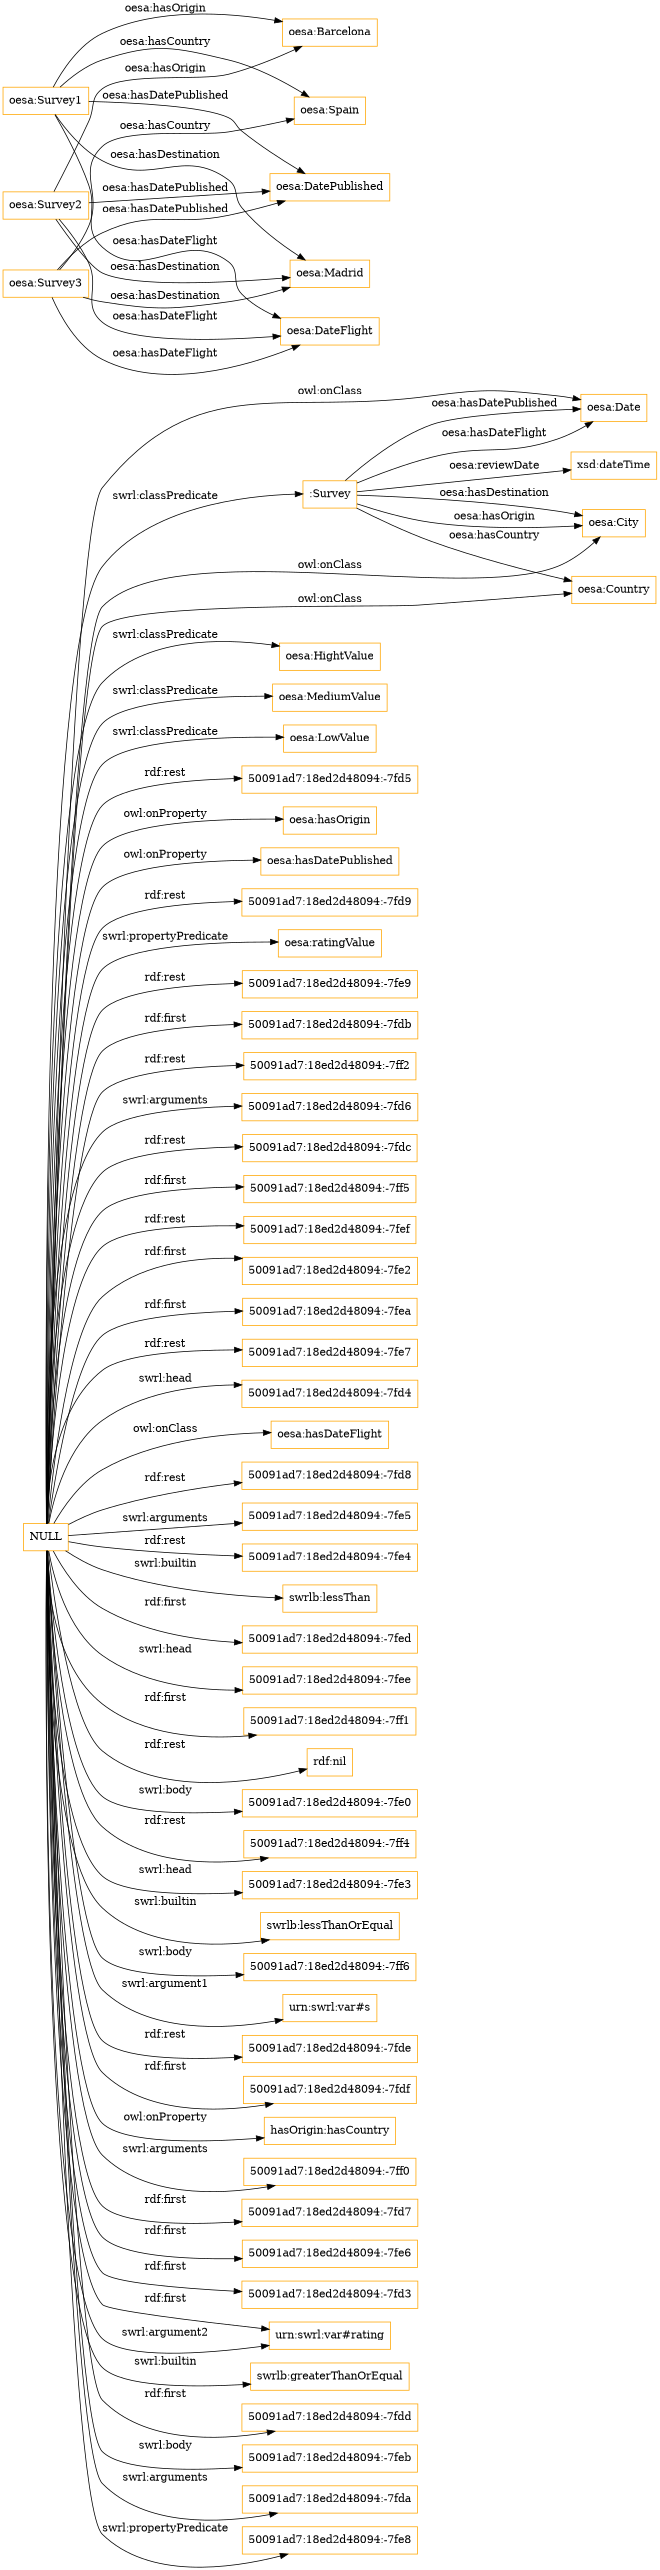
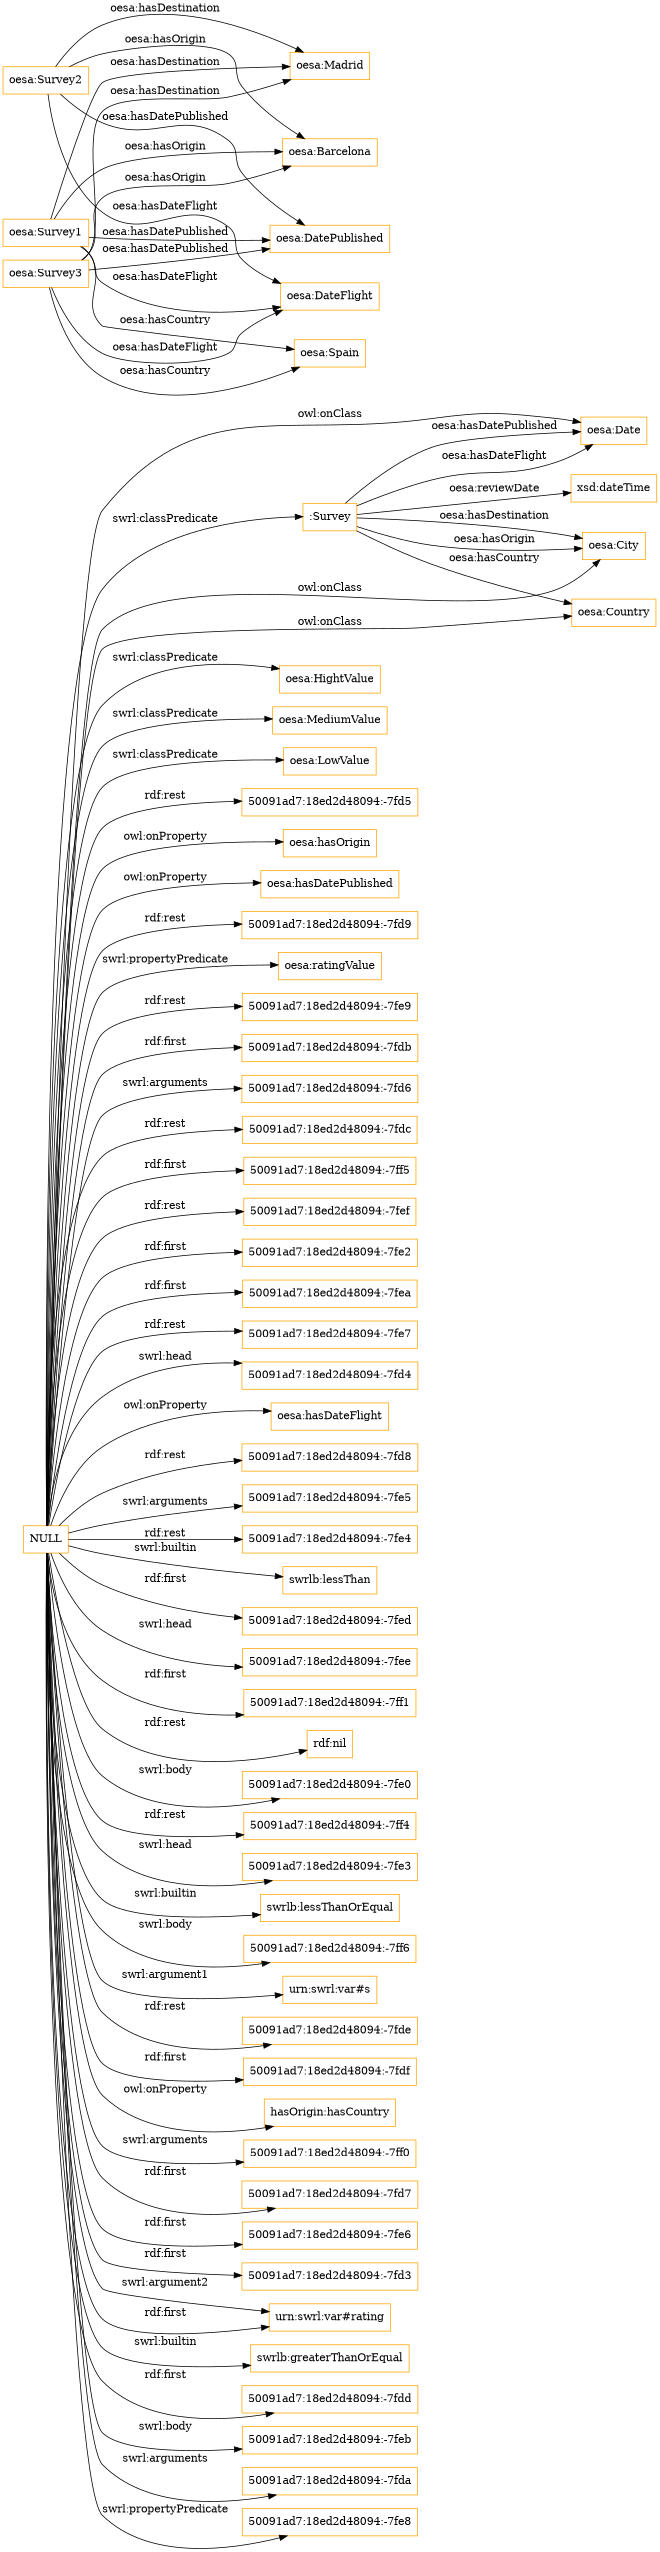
  digraph {
    rankdir=LR
    node [color=orange shape=rectangle]
    ":Survey"
    "oesa:City"
    "oesa:Country"
    "oesa:Date"
    "xsd:dateTime"
    "oesa:Survey2"
    "oesa:DatePublished"
    "oesa:Barcelona"
    "oesa:DateFlight"
    "oesa:Madrid"
    "oesa:Survey3"
    "oesa:Spain"
    NULL
    "oesa:HightValue"
    "oesa:MediumValue"
    "oesa:LowValue"
    "50091ad7:18ed2d48094:-7fd5"
    "oesa:hasOrigin"
    "oesa:hasDatePublished"
    "50091ad7:18ed2d48094:-7fd9"
    "oesa:ratingValue"
    "50091ad7:18ed2d48094:-7fe9"
    "50091ad7:18ed2d48094:-7fdb"
-   "50091ad7:18ed2d48094:-7ff2"
    "50091ad7:18ed2d48094:-7fd6"
    "50091ad7:18ed2d48094:-7fdc"
    "50091ad7:18ed2d48094:-7ff5"
    "50091ad7:18ed2d48094:-7fef"
    "50091ad7:18ed2d48094:-7fe2"
    "50091ad7:18ed2d48094:-7fea"
    "50091ad7:18ed2d48094:-7fe7"
    "50091ad7:18ed2d48094:-7fd4"
    "oesa:hasDateFlight"
    "50091ad7:18ed2d48094:-7fd8"
    "50091ad7:18ed2d48094:-7fe5"
    "50091ad7:18ed2d48094:-7fe4"
    "swrlb:lessThan"
    "50091ad7:18ed2d48094:-7fed"
    "50091ad7:18ed2d48094:-7fee"
    "50091ad7:18ed2d48094:-7ff1"
    "rdf:nil"
    "50091ad7:18ed2d48094:-7fe0"
    "50091ad7:18ed2d48094:-7ff4"
    "50091ad7:18ed2d48094:-7fe3"
    "swrlb:lessThanOrEqual"
    "50091ad7:18ed2d48094:-7ff6"
    "urn:swrl:var#s"
    "50091ad7:18ed2d48094:-7fde"
    "50091ad7:18ed2d48094:-7fdf"
    n50 [label="hasOrigin:hasCountry"]
    "50091ad7:18ed2d48094:-7ff0"
    "50091ad7:18ed2d48094:-7fd7"
    "50091ad7:18ed2d48094:-7fe6"
    "50091ad7:18ed2d48094:-7fd3"
    "urn:swrl:var#rating"
    "swrlb:greaterThanOrEqual"
    "50091ad7:18ed2d48094:-7fdd"
    "50091ad7:18ed2d48094:-7feb"
    "50091ad7:18ed2d48094:-7fda"
    "50091ad7:18ed2d48094:-7fe8"
    "oesa:Survey1"
    ":Survey" -> "oesa:City" [label="oesa:hasOrigin"]
    ":Survey" -> "oesa:City" [label="oesa:hasDestination"]
    ":Survey" -> "oesa:Country" [label="oesa:hasCountry"]
    ":Survey" -> "oesa:Date" [label="oesa:hasDatePublished"]
    ":Survey" -> "oesa:Date" [label="oesa:hasDateFlight"]
    ":Survey" -> "xsd:dateTime" [label="oesa:reviewDate"]
    "oesa:Survey2" -> "oesa:DatePublished" [label="oesa:hasDatePublished"]
    "oesa:Survey2" -> "oesa:Barcelona" [label="oesa:hasOrigin"]
    "oesa:Survey2" -> "oesa:DateFlight" [label="oesa:hasDateFlight"]
    "oesa:Survey2" -> "oesa:Madrid" [label="oesa:hasDestination"]
    "oesa:Survey3" -> "oesa:DatePublished" [label="oesa:hasDatePublished"]
+   "oesa:Survey3" -> "oesa:Barcelona" [label="oesa:hasOrigin"]
    "oesa:Survey3" -> "oesa:DateFlight" [label="oesa:hasDateFlight"]
    "oesa:Survey3" -> "oesa:Madrid" [label="oesa:hasDestination"]
    "oesa:Survey3" -> "oesa:Spain" [label="oesa:hasCountry"]
    NULL -> ":Survey" [label="swrl:classPredicate"]
    NULL -> "oesa:City" [label="owl:onClass"]
    NULL -> "oesa:Country" [label="owl:onClass"]
    NULL -> "oesa:Date" [label="owl:onClass"]
    NULL -> "oesa:HightValue" [label="swrl:classPredicate"]
    NULL -> "oesa:MediumValue" [label="swrl:classPredicate"]
    NULL -> "oesa:LowValue" [label="swrl:classPredicate"]
    NULL -> "50091ad7:18ed2d48094:-7fd5" [label="rdf:rest"]
    NULL -> "oesa:hasOrigin" [label="owl:onProperty"]
    NULL -> "oesa:hasDatePublished" [label="owl:onProperty"]
    NULL -> "50091ad7:18ed2d48094:-7fd9" [label="rdf:rest"]
    NULL -> "oesa:ratingValue" [label="swrl:propertyPredicate"]
    NULL -> "50091ad7:18ed2d48094:-7fe9" [label="rdf:rest"]
    NULL -> "50091ad7:18ed2d48094:-7fdb" [label="rdf:first"]
-   NULL -> "50091ad7:18ed2d48094:-7ff2" [label="rdf:rest"]
    NULL -> "50091ad7:18ed2d48094:-7fd6" [label="swrl:arguments"]
    NULL -> "50091ad7:18ed2d48094:-7fdc" [label="rdf:rest"]
    NULL -> "50091ad7:18ed2d48094:-7ff5" [label="rdf:first"]
    NULL -> "50091ad7:18ed2d48094:-7fef" [label="rdf:rest"]
    NULL -> "50091ad7:18ed2d48094:-7fe2" [label="rdf:first"]
    NULL -> "50091ad7:18ed2d48094:-7fea" [label="rdf:first"]
    NULL -> "50091ad7:18ed2d48094:-7fe7" [label="rdf:rest"]
    NULL -> "50091ad7:18ed2d48094:-7fd4" [label="swrl:head"]
-   NULL -> "oesa:hasDateFlight" [label="owl:onClass"]
+   NULL -> "oesa:hasDateFlight" [label="owl:onProperty"]
    NULL -> "50091ad7:18ed2d48094:-7fd8" [label="rdf:rest"]
    NULL -> "50091ad7:18ed2d48094:-7fe5" [label="swrl:arguments"]
    NULL -> "50091ad7:18ed2d48094:-7fe4" [label="rdf:rest"]
    NULL -> "swrlb:lessThan" [label="swrl:builtin"]
    NULL -> "50091ad7:18ed2d48094:-7fed" [label="rdf:first"]
    NULL -> "50091ad7:18ed2d48094:-7fee" [label="swrl:head"]
    NULL -> "50091ad7:18ed2d48094:-7ff1" [label="rdf:first"]
    NULL -> "rdf:nil" [label="rdf:rest"]
    NULL -> "50091ad7:18ed2d48094:-7fe0" [label="swrl:body"]
    NULL -> "50091ad7:18ed2d48094:-7ff4" [label="rdf:rest"]
    NULL -> "50091ad7:18ed2d48094:-7fe3" [label="swrl:head"]
    NULL -> "swrlb:lessThanOrEqual" [label="swrl:builtin"]
    NULL -> "50091ad7:18ed2d48094:-7ff6" [label="swrl:body"]
    NULL -> "urn:swrl:var#s" [label="swrl:argument1"]
    NULL -> "50091ad7:18ed2d48094:-7fde" [label="rdf:rest"]
    NULL -> "50091ad7:18ed2d48094:-7fdf" [label="rdf:first"]
    NULL -> n50 [label="owl:onProperty"]
    NULL -> "50091ad7:18ed2d48094:-7ff0" [label="swrl:arguments"]
    NULL -> "50091ad7:18ed2d48094:-7fd7" [label="rdf:first"]
    NULL -> "50091ad7:18ed2d48094:-7fe6" [label="rdf:first"]
    NULL -> "50091ad7:18ed2d48094:-7fd3" [label="rdf:first"]
    NULL -> "urn:swrl:var#rating" [label="rdf:first"]
    NULL -> "urn:swrl:var#rating" [label="swrl:argument2"]
    NULL -> "swrlb:greaterThanOrEqual" [label="swrl:builtin"]
    NULL -> "50091ad7:18ed2d48094:-7fdd" [label="rdf:first"]
    NULL -> "50091ad7:18ed2d48094:-7feb" [label="swrl:body"]
    NULL -> "50091ad7:18ed2d48094:-7fda" [label="swrl:arguments"]
    NULL -> "50091ad7:18ed2d48094:-7fe8" [label="swrl:propertyPredicate"]
    "oesa:Survey1" -> "oesa:DatePublished" [label="oesa:hasDatePublished"]
    "oesa:Survey1" -> "oesa:Barcelona" [label="oesa:hasOrigin"]
    "oesa:Survey1" -> "oesa:DateFlight" [label="oesa:hasDateFlight"]
    "oesa:Survey1" -> "oesa:Madrid" [label="oesa:hasDestination"]
    "oesa:Survey1" -> "oesa:Spain" [label="oesa:hasCountry"]
  }
